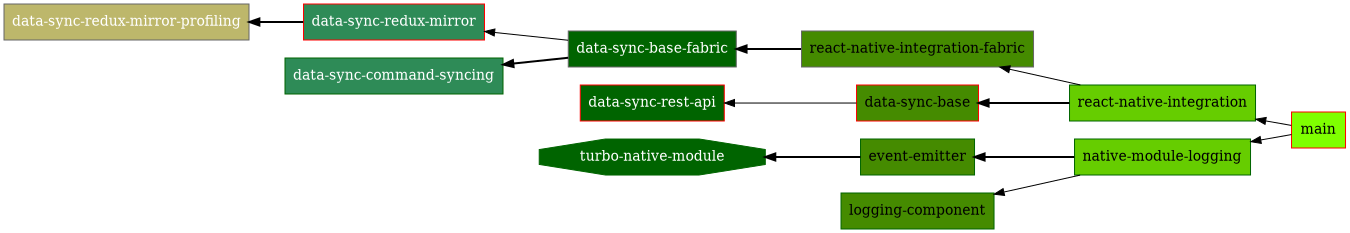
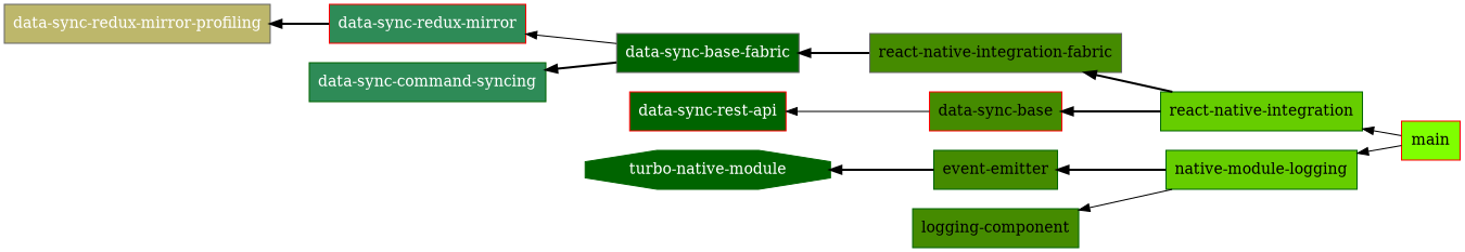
  graph {
    fontname=Roboto
    rankdir=LR
    node [color=darkgreen fillcolor=chartreuse4 shape=box style=filled]
    edge [dir=back style=solid]
    n1 [fillcolor=chartreuse3 label="native-module-logging"]
    n2 [color=red fillcolor=chartreuse label=main root=true]
    n3 [label="event-emitter"]
    n4 [fillcolor=darkgreen fontcolor=white label="turbo-native-module" shape=octagon]
    n5 [label="logging-component"]
    n6 [fillcolor=chartreuse3 label="react-native-integration"]
    n7 [color=gray40 label="react-native-integration-fabric"]
    n8 [color=red label="data-sync-base"]
    n9 [color=gray40 fillcolor=darkgreen fontcolor=white label="data-sync-base-fabric"]
    n10 [color=red fillcolor=seagreen fontcolor=white label="data-sync-redux-mirror"]
    n11 [color=red fillcolor=darkgreen fontcolor=white label="data-sync-rest-api"]
    n12 [fillcolor=seagreen fontcolor=white label="data-sync-command-syncing"]
    n13 [color=gray40 fillcolor=darkkhaki fontcolor=white label="data-sync-redux-mirror-profiling"]
    n1 -- n2
    n3 -- n1 [style=bold]
    n4 -- n3 [style=bold]
    n5 -- n1
    n6 -- n2
-   n7 -- n6
+   n7 -- n6 [style=bold]
    n8 -- n6 [style=bold]
    n9 -- n7 [style=bold]
    n10 -- n9
    n11 -- n8
    n12 -- n9 [style=bold]
    n13 -- n10 [style=bold]
  }
